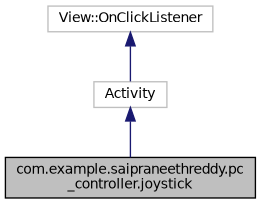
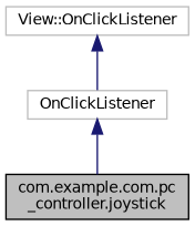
  digraph {
    node [color=grey75 fillcolor=white fontname=Helvetica fontsize=10 shape=record style=filled]
    edge [color=midnightblue dir=back fontname=Helvetica fontsize=10 labelfontname=Helvetica labelfontsize=10 style=solid]
-   n1 [color=black fillcolor=grey75 fontcolor=black height=0.2 label="com.example.saipraneethreddy.pc\l_controller.joystick" width=0.4]
-   n2 [height=0.2 label=Activity width=0.4]
+   n1 [color=black fillcolor=grey75 fontcolor=black height=0.2 label="com.example.com.pc\l_controller.joystick" width=0.4]
+   n2 [height=0.2 label=OnClickListener width=0.4]
    n3 [height=0.2 label="View::OnClickListener" width=0.4]
    n2 -> n1
    n3 -> n2
  }
